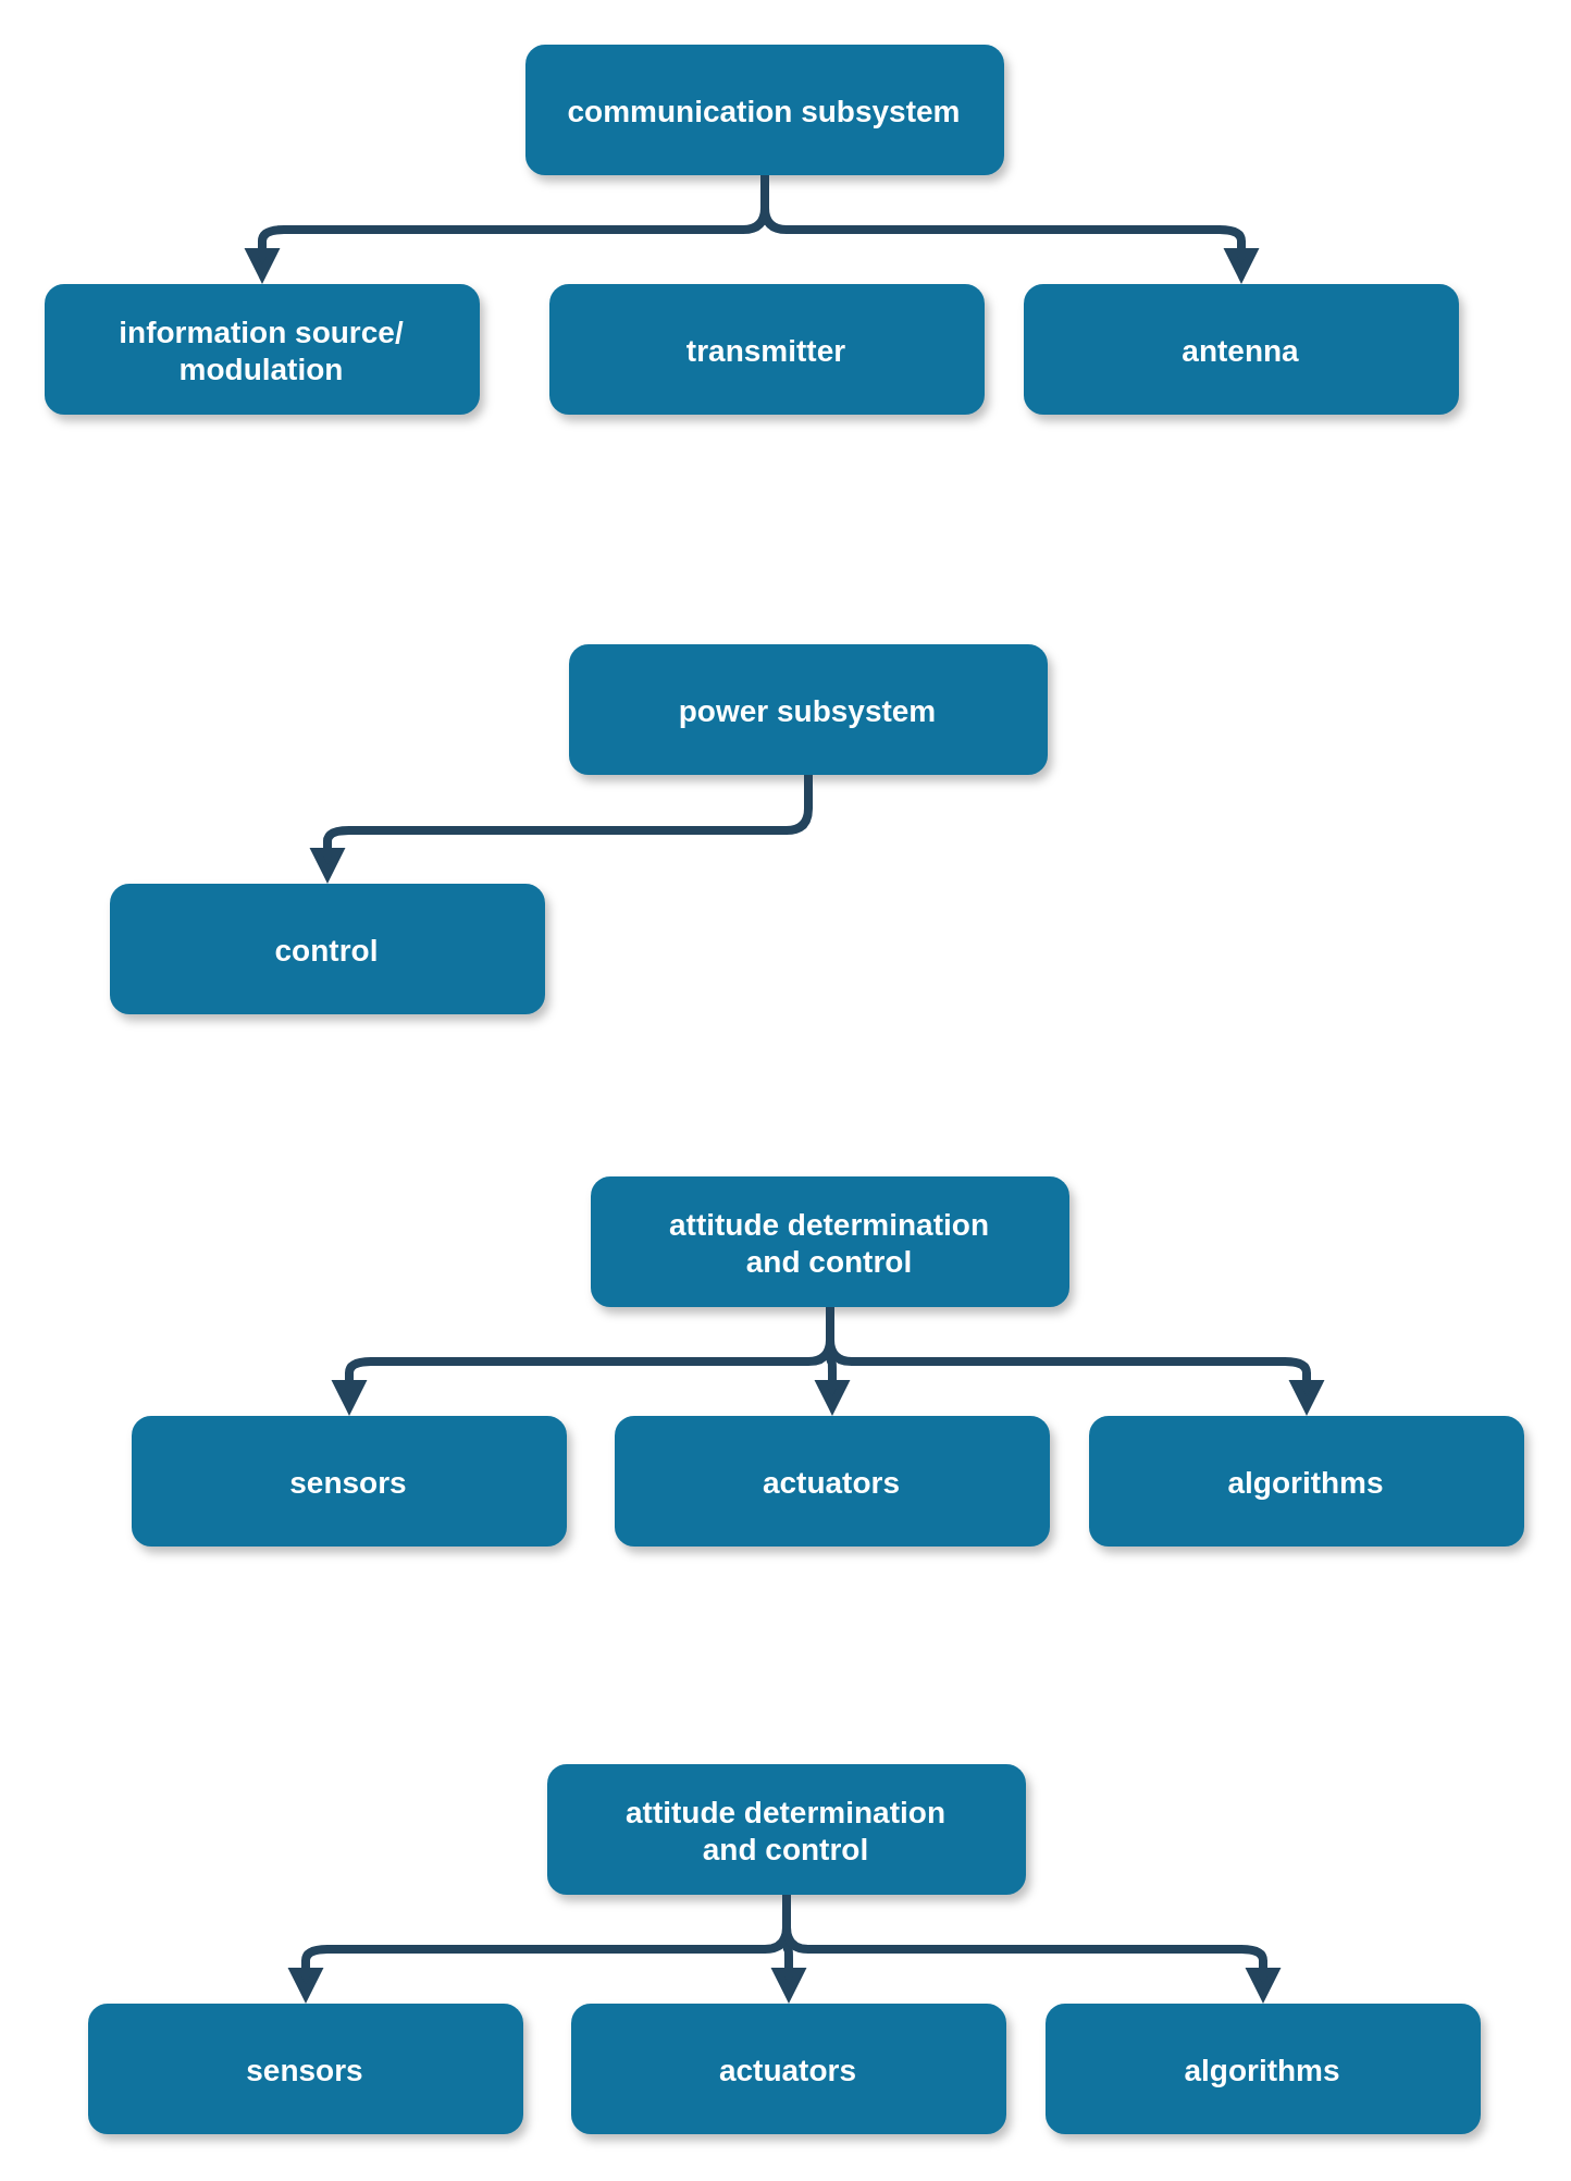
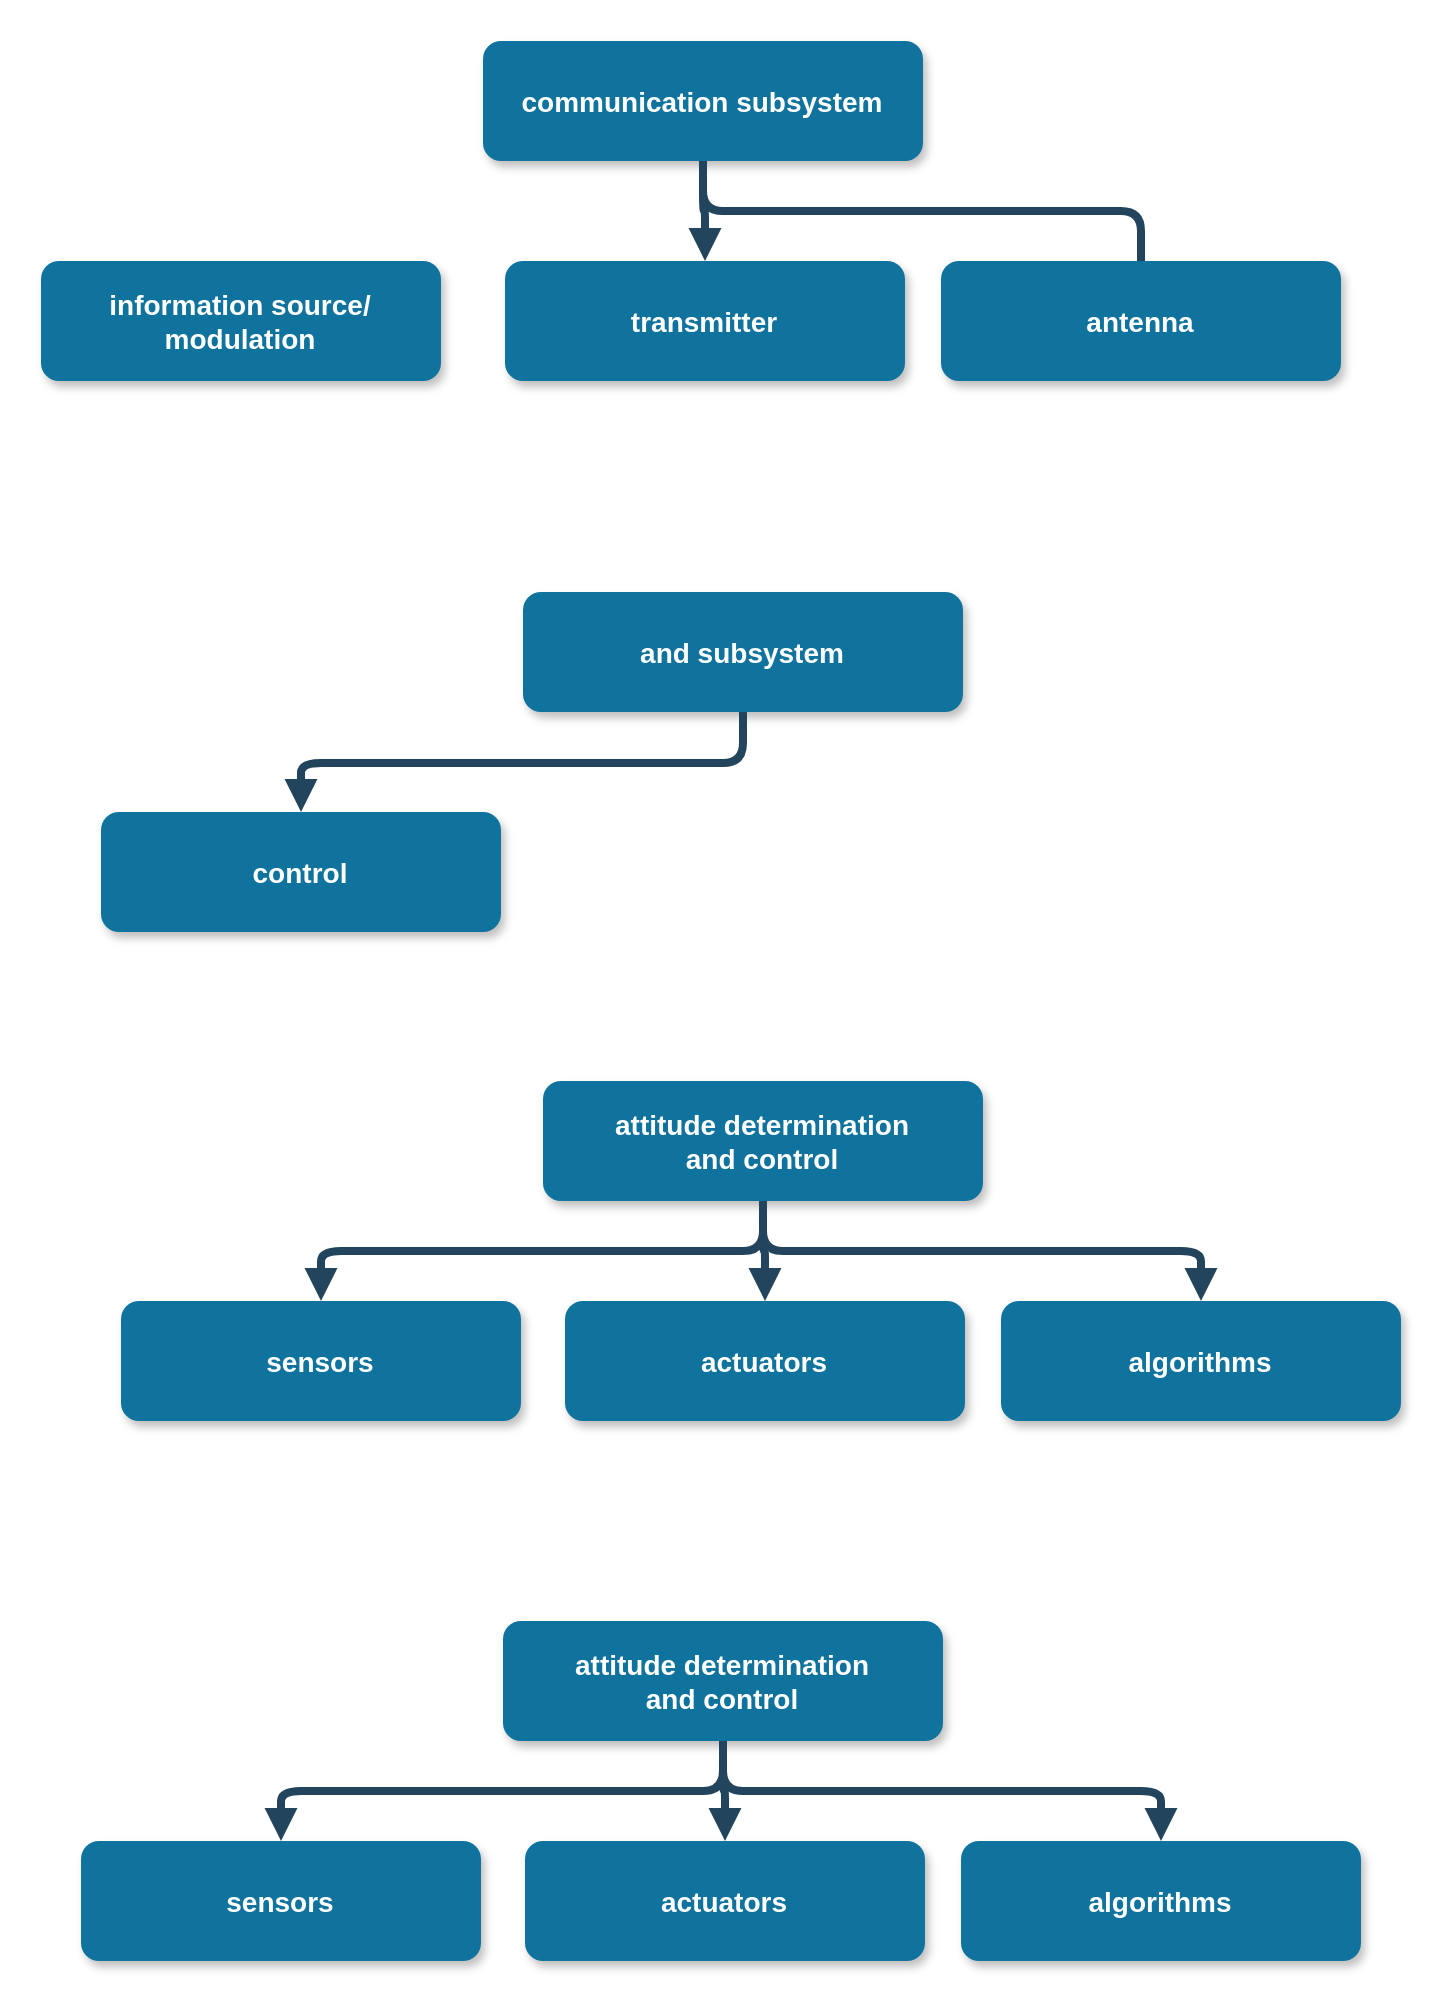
  <mxCell id="0" />
  <mxCell id="1" parent="0" />
- <mxCell id="2" value="power subsystem" style="rounded=1;fillColor=#10739E;strokeColor=none;shadow=1;gradientColor=none;fontStyle=1;fontColor=#FFFFFF;fontSize=14;" parent="1" vertex="1"><mxGeometry x="261" y="295.5" width="220" height="60" as="geometry" /></mxCell>
+ <mxCell id="2" value="and subsystem" style="rounded=1;fillColor=#10739E;strokeColor=none;shadow=1;gradientColor=none;fontStyle=1;fontColor=#FFFFFF;fontSize=14;" parent="1" vertex="1"><mxGeometry x="261" y="295.5" width="220" height="60" as="geometry" /></mxCell>
  <mxCell id="3" value="control" style="rounded=1;fillColor=#10739E;strokeColor=none;shadow=1;gradientColor=none;fontStyle=1;fontColor=#FFFFFF;fontSize=14;" parent="1" vertex="1"><mxGeometry x="50" y="405.5" width="200" height="60" as="geometry" /></mxCell>
  <mxCell id="4" value="" style="edgeStyle=elbowEdgeStyle;elbow=vertical;strokeWidth=4;endArrow=block;endFill=1;fontStyle=1;strokeColor=#23445D;" parent="1" source="2" target="3" edge="1"><mxGeometry x="22" y="165.5" width="100" height="100" as="geometry"><mxPoint x="-378" y="215.5" as="sourcePoint" /><mxPoint x="-278" y="115.5" as="targetPoint" /></mxGeometry></mxCell>
  <mxCell id="5" value="attitude determination&#10;and control" style="rounded=1;fillColor=#10739E;strokeColor=none;shadow=1;gradientColor=none;fontStyle=1;fontColor=#FFFFFF;fontSize=14;" parent="1" vertex="1"><mxGeometry x="271" y="540" width="220" height="60" as="geometry" /></mxCell>
  <mxCell id="6" value="sensors" style="rounded=1;fillColor=#10739E;strokeColor=none;shadow=1;gradientColor=none;fontStyle=1;fontColor=#FFFFFF;fontSize=14;" parent="1" vertex="1"><mxGeometry x="60" y="650" width="200" height="60" as="geometry" /></mxCell>
  <mxCell id="7" value="actuators" style="rounded=1;fillColor=#10739E;strokeColor=none;shadow=1;gradientColor=none;fontStyle=1;fontColor=#FFFFFF;fontSize=14;" parent="1" vertex="1"><mxGeometry x="282" y="650" width="200" height="60" as="geometry" /></mxCell>
  <mxCell id="8" value="algorithms" style="rounded=1;fillColor=#10739E;strokeColor=none;shadow=1;gradientColor=none;fontStyle=1;fontColor=#FFFFFF;fontSize=14;" parent="1" vertex="1"><mxGeometry x="500" y="650" width="200" height="60" as="geometry" /></mxCell>
  <mxCell id="9" value="" style="edgeStyle=elbowEdgeStyle;elbow=vertical;strokeWidth=4;endArrow=block;endFill=1;fontStyle=1;strokeColor=#23445D;" parent="1" source="5" target="7" edge="1"><mxGeometry x="32" y="410" width="100" height="100" as="geometry"><mxPoint x="-368" y="460" as="sourcePoint" /><mxPoint x="-268" y="360" as="targetPoint" /></mxGeometry></mxCell>
  <mxCell id="10" value="" style="edgeStyle=elbowEdgeStyle;elbow=vertical;strokeWidth=4;endArrow=block;endFill=1;fontStyle=1;strokeColor=#23445D;" parent="1" source="5" target="6" edge="1"><mxGeometry x="32" y="410" width="100" height="100" as="geometry"><mxPoint x="-368" y="460" as="sourcePoint" /><mxPoint x="-268" y="360" as="targetPoint" /></mxGeometry></mxCell>
  <mxCell id="11" value="" style="edgeStyle=elbowEdgeStyle;elbow=vertical;strokeWidth=4;endArrow=block;endFill=1;fontStyle=1;strokeColor=#23445D;" parent="1" source="5" target="8" edge="1"><mxGeometry x="32" y="410" width="100" height="100" as="geometry"><mxPoint x="-368" y="460" as="sourcePoint" /><mxPoint x="-268" y="360" as="targetPoint" /></mxGeometry></mxCell>
  <mxCell id="12" value="communication subsystem" style="rounded=1;fillColor=#10739E;strokeColor=none;shadow=1;gradientColor=none;fontStyle=1;fontColor=#FFFFFF;fontSize=14;" parent="1" vertex="1"><mxGeometry x="241" y="20" width="220" height="60" as="geometry" /></mxCell>
  <mxCell id="13" value="information source/&#10;modulation" style="rounded=1;fillColor=#10739E;strokeColor=none;shadow=1;gradientColor=none;fontStyle=1;fontColor=#FFFFFF;fontSize=14;" parent="1" vertex="1"><mxGeometry x="20" y="130" width="200" height="60" as="geometry" /></mxCell>
  <mxCell id="14" value="transmitter" style="rounded=1;fillColor=#10739E;strokeColor=none;shadow=1;gradientColor=none;fontStyle=1;fontColor=#FFFFFF;fontSize=14;" parent="1" vertex="1"><mxGeometry x="252" y="130" width="200" height="60" as="geometry" /></mxCell>
  <mxCell id="15" value="antenna" style="rounded=1;fillColor=#10739E;strokeColor=none;shadow=1;gradientColor=none;fontStyle=1;fontColor=#FFFFFF;fontSize=14;" parent="1" vertex="1"><mxGeometry x="470" y="130" width="200" height="60" as="geometry" /></mxCell>
- <mxCell id="17" value="" style="edgeStyle=elbowEdgeStyle;elbow=vertical;strokeWidth=4;endArrow=block;endFill=1;fontStyle=1;strokeColor=#23445D;" parent="1" source="12" target="13" edge="1"><mxGeometry x="2" y="-110" width="100" height="100" as="geometry"><mxPoint x="-398" y="-60" as="sourcePoint" /><mxPoint x="-298" y="-160" as="targetPoint" /></mxGeometry></mxCell>
- <mxCell id="18" value="" style="edgeStyle=elbowEdgeStyle;elbow=vertical;strokeWidth=4;endArrow=block;endFill=1;fontStyle=1;strokeColor=#23445D;" parent="1" source="12" target="15" edge="1"><mxGeometry x="2" y="-110" width="100" height="100" as="geometry"><mxPoint x="-398" y="-60" as="sourcePoint" /><mxPoint x="-298" y="-160" as="targetPoint" /></mxGeometry></mxCell>
+ <mxCell id="16" value="" style="edgeStyle=elbowEdgeStyle;elbow=vertical;strokeWidth=4;endArrow=block;endFill=1;fontStyle=1;strokeColor=#23445D;" parent="1" source="12" target="14" edge="1"><mxGeometry x="2" y="-110" width="100" height="100" as="geometry"><mxPoint x="-398" y="-60" as="sourcePoint" /><mxPoint x="-298" y="-160" as="targetPoint" /></mxGeometry></mxCell>
+ <mxCell id="18" value="" style="edgeStyle=elbowEdgeStyle;elbow=vertical;strokeWidth=4;endArrow=none;endFill=1;fontStyle=1;strokeColor=#23445D;" parent="1" source="12" target="15" edge="1"><mxGeometry x="2" y="-110" width="100" height="100" as="geometry"><mxPoint x="-398" y="-60" as="sourcePoint" /><mxPoint x="-298" y="-160" as="targetPoint" /></mxGeometry></mxCell>
  <mxCell id="19" value="attitude determination&#10;and control" style="rounded=1;fillColor=#10739E;strokeColor=none;shadow=1;gradientColor=none;fontStyle=1;fontColor=#FFFFFF;fontSize=14;" parent="1" vertex="1"><mxGeometry x="251" y="810" width="220" height="60" as="geometry" /></mxCell>
  <mxCell id="20" value="sensors" style="rounded=1;fillColor=#10739E;strokeColor=none;shadow=1;gradientColor=none;fontStyle=1;fontColor=#FFFFFF;fontSize=14;" parent="1" vertex="1"><mxGeometry x="40" y="920" width="200" height="60" as="geometry" /></mxCell>
  <mxCell id="21" value="actuators" style="rounded=1;fillColor=#10739E;strokeColor=none;shadow=1;gradientColor=none;fontStyle=1;fontColor=#FFFFFF;fontSize=14;" parent="1" vertex="1"><mxGeometry x="262" y="920" width="200" height="60" as="geometry" /></mxCell>
  <mxCell id="22" value="algorithms" style="rounded=1;fillColor=#10739E;strokeColor=none;shadow=1;gradientColor=none;fontStyle=1;fontColor=#FFFFFF;fontSize=14;" parent="1" vertex="1"><mxGeometry x="480" y="920" width="200" height="60" as="geometry" /></mxCell>
  <mxCell id="23" value="" style="edgeStyle=elbowEdgeStyle;elbow=vertical;strokeWidth=4;endArrow=block;endFill=1;fontStyle=1;strokeColor=#23445D;" parent="1" source="19" target="21" edge="1"><mxGeometry x="12" y="680" width="100" height="100" as="geometry"><mxPoint x="-388" y="730" as="sourcePoint" /><mxPoint x="-288" y="630" as="targetPoint" /></mxGeometry></mxCell>
  <mxCell id="24" value="" style="edgeStyle=elbowEdgeStyle;elbow=vertical;strokeWidth=4;endArrow=block;endFill=1;fontStyle=1;strokeColor=#23445D;" parent="1" source="19" target="20" edge="1"><mxGeometry x="12" y="680" width="100" height="100" as="geometry"><mxPoint x="-388" y="730" as="sourcePoint" /><mxPoint x="-288" y="630" as="targetPoint" /></mxGeometry></mxCell>
  <mxCell id="25" value="" style="edgeStyle=elbowEdgeStyle;elbow=vertical;strokeWidth=4;endArrow=block;endFill=1;fontStyle=1;strokeColor=#23445D;" parent="1" source="19" target="22" edge="1"><mxGeometry x="12" y="680" width="100" height="100" as="geometry"><mxPoint x="-388" y="730" as="sourcePoint" /><mxPoint x="-288" y="630" as="targetPoint" /></mxGeometry></mxCell>
